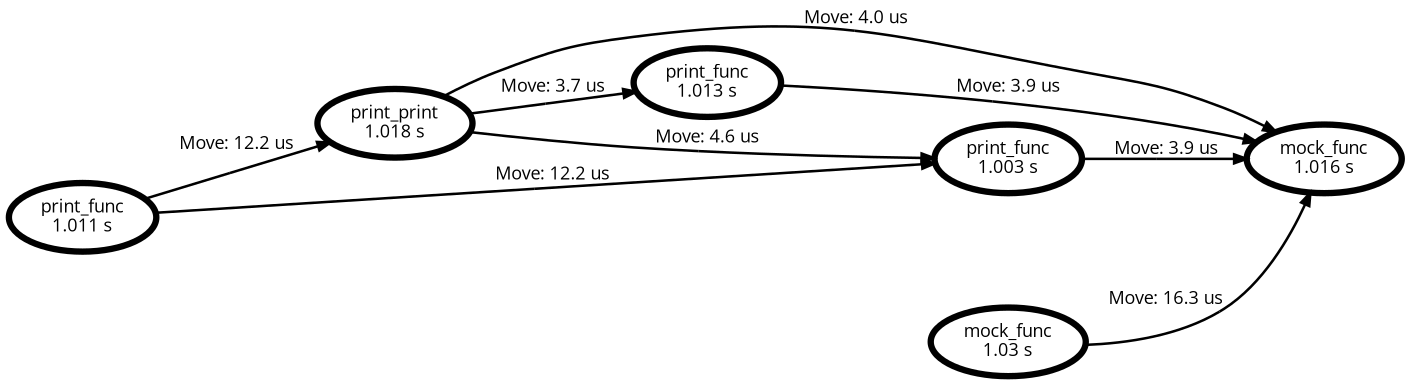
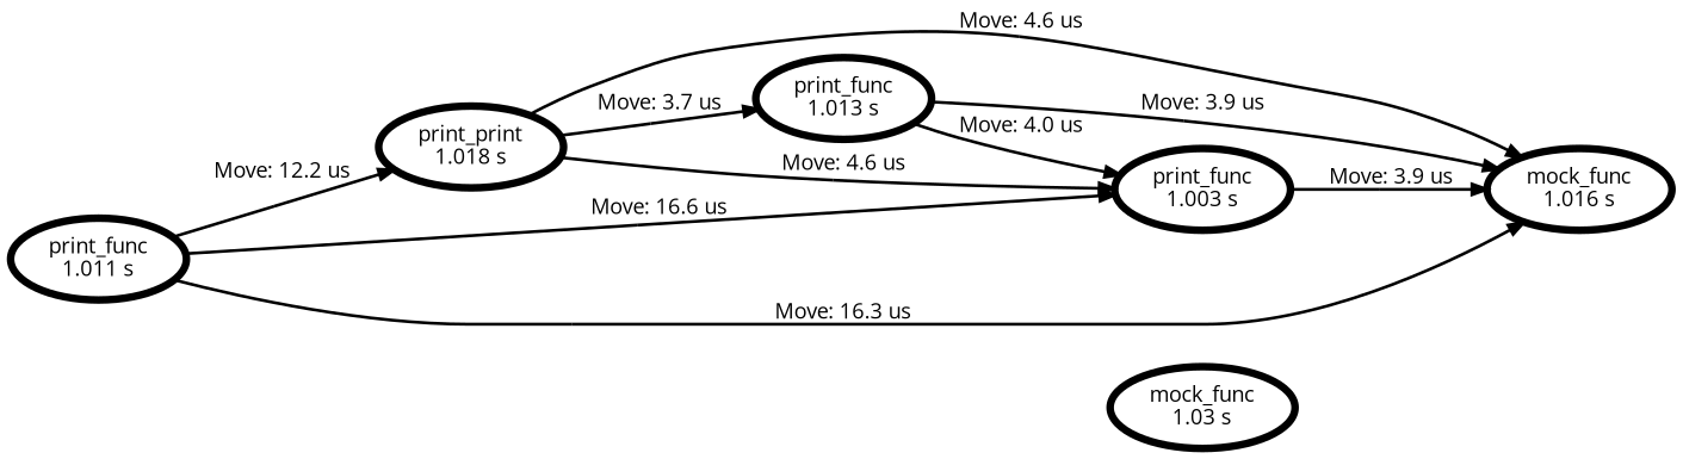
  strict digraph {
    fontname="Open Sans"
    rankdir=LR
    node [color="#000000" fontname="Open Sans" penwidth=5 shape=ellipse]
    edge [color="#000000;0.5:#000000" fontname="Open Sans" penwidth=2]
    n1 [label="print_func\n1.011 s"]
    n2 [label="print_print\n1.018 s"]
    n3 [label="print_func\n1.003 s"]
    n4 [label="mock_func\n1.016 s"]
    n5 [label="print_func\n1.013 s"]
    n6 [label="mock_func\n1.03 s"]
    n1 -> n2 [label="Move: 12.2 us"]
-   n1 -> n3 [label="Move: 12.2 us"]
-   n6 -> n4 [label="Move: 16.3 us"]
+   n1 -> n3 [label="Move: 16.6 us"]
+   n1 -> n4 [label="Move: 16.3 us"]
    n2 -> n3 [label="Move: 4.6 us"]
-   n2 -> n4 [label="Move: 4.0 us"]
+   n2 -> n4 [label="Move: 4.6 us"]
    n2 -> n5 [label="Move: 3.7 us"]
    n3 -> n4 [label="Move: 3.9 us"]
+   n5 -> n3 [label="Move: 4.0 us"]
    n5 -> n4 [label="Move: 3.9 us"]
  }
